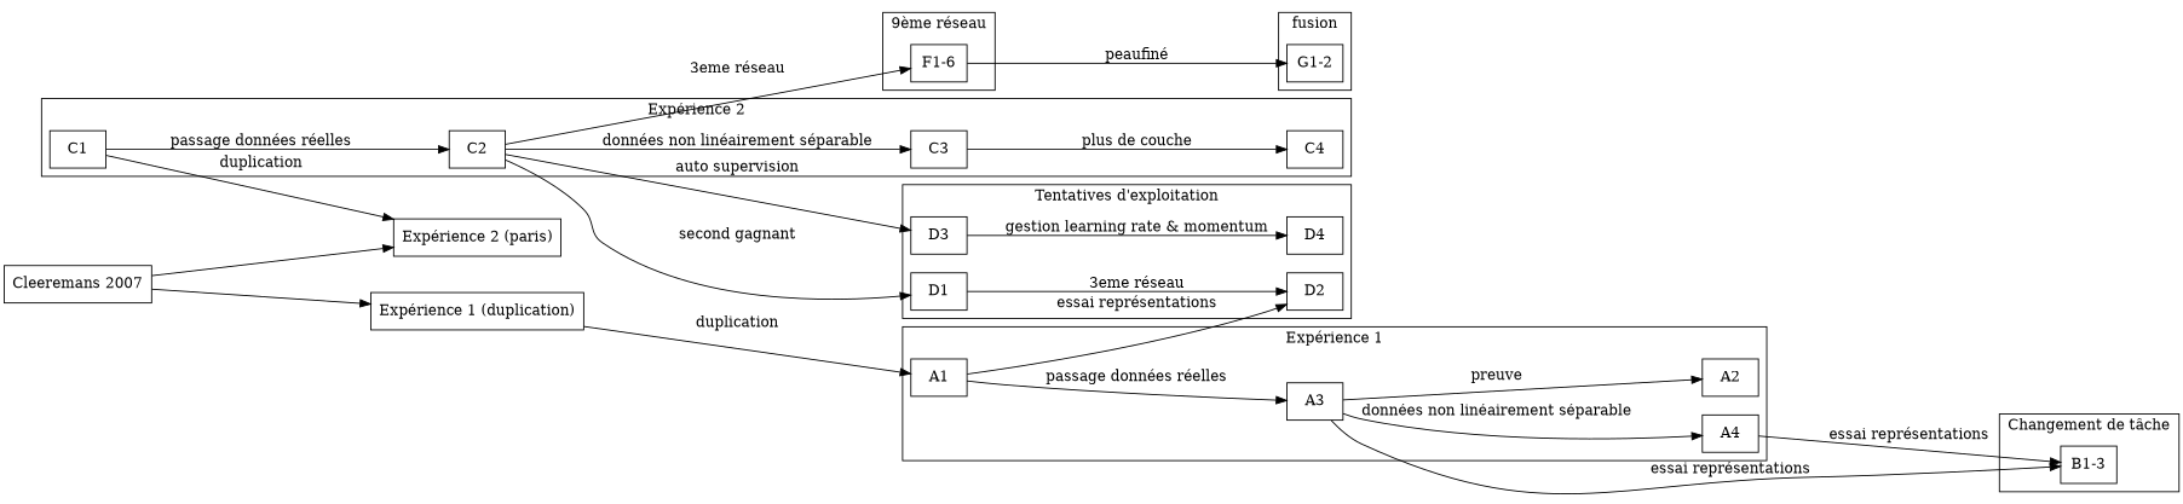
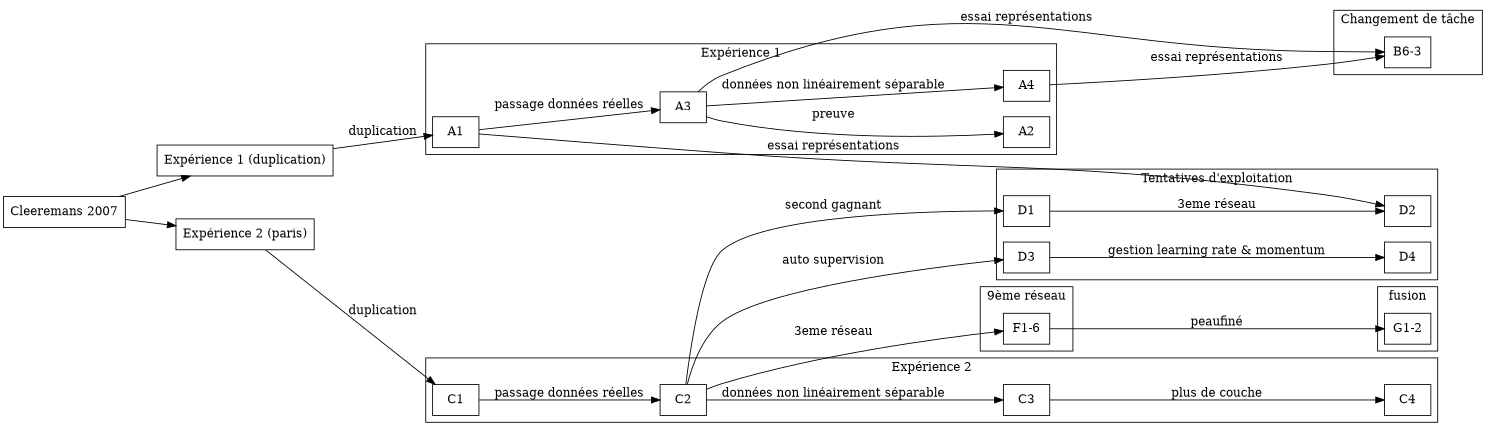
  digraph {
    rankdir=LR
    node [shape=rect]
    A1
    A3
    A2
    A4
-   n5 [label="B1-3"]
+   n5 [label="B6-3"]
    C1
    C2
    C3
    C4
    D1
    D2
    D3
    D4
    n14 [label="F1-6"]
    n15 [label="G1-2"]
    n16 [label="Cleeremans 2007"]
    n17 [label="Expérience 1 (duplication)"]
    n18 [label="Expérience 2 (paris)"]
    subgraph cluster_1 {
      label="Expérience 1"
      A1
      A3
      A2
      A4
    }
    subgraph cluster_2 {
      label="Changement de tâche"
      n5
    }
    subgraph cluster_3 {
      label="Expérience 2"
      C1
      C2
      C3
      C4
    }
    subgraph cluster_4 {
      label="Tentatives d'exploitation"
      D1
      D2
      D3
      D4
    }
    subgraph cluster_5 {
      label="9ème réseau"
      n14
    }
    subgraph cluster_6 {
      label=fusion
      n15
    }
    A1 -> A3 [label="passage données réelles"]
    A1 -> D2 [label="essai représentations"]
    A3 -> A2 [label=preuve]
    A3 -> A4 [label="données non linéairement séparable"]
    A3 -> n5 [label="essai représentations"]
    A4 -> n5 [label="essai représentations"]
    C1 -> C2 [label="passage données réelles"]
    C2 -> C3 [label="données non linéairement séparable"]
    C2 -> D1 [label="second gagnant"]
    C2 -> D3 [label="auto supervision"]
    C2 -> n14 [label="3eme réseau"]
    C3 -> C4 [label="plus de couche"]
    D1 -> D2 [label="3eme réseau"]
    D3 -> D4 [label="gestion learning rate & momentum"]
    n14 -> n15 [label="peaufiné"]
    n16 -> n17
    n16 -> n18
    n17 -> A1 [label=duplication]
-   C1 -> n18 [label=duplication]
+   n18 -> C1 [label=duplication]
  }
